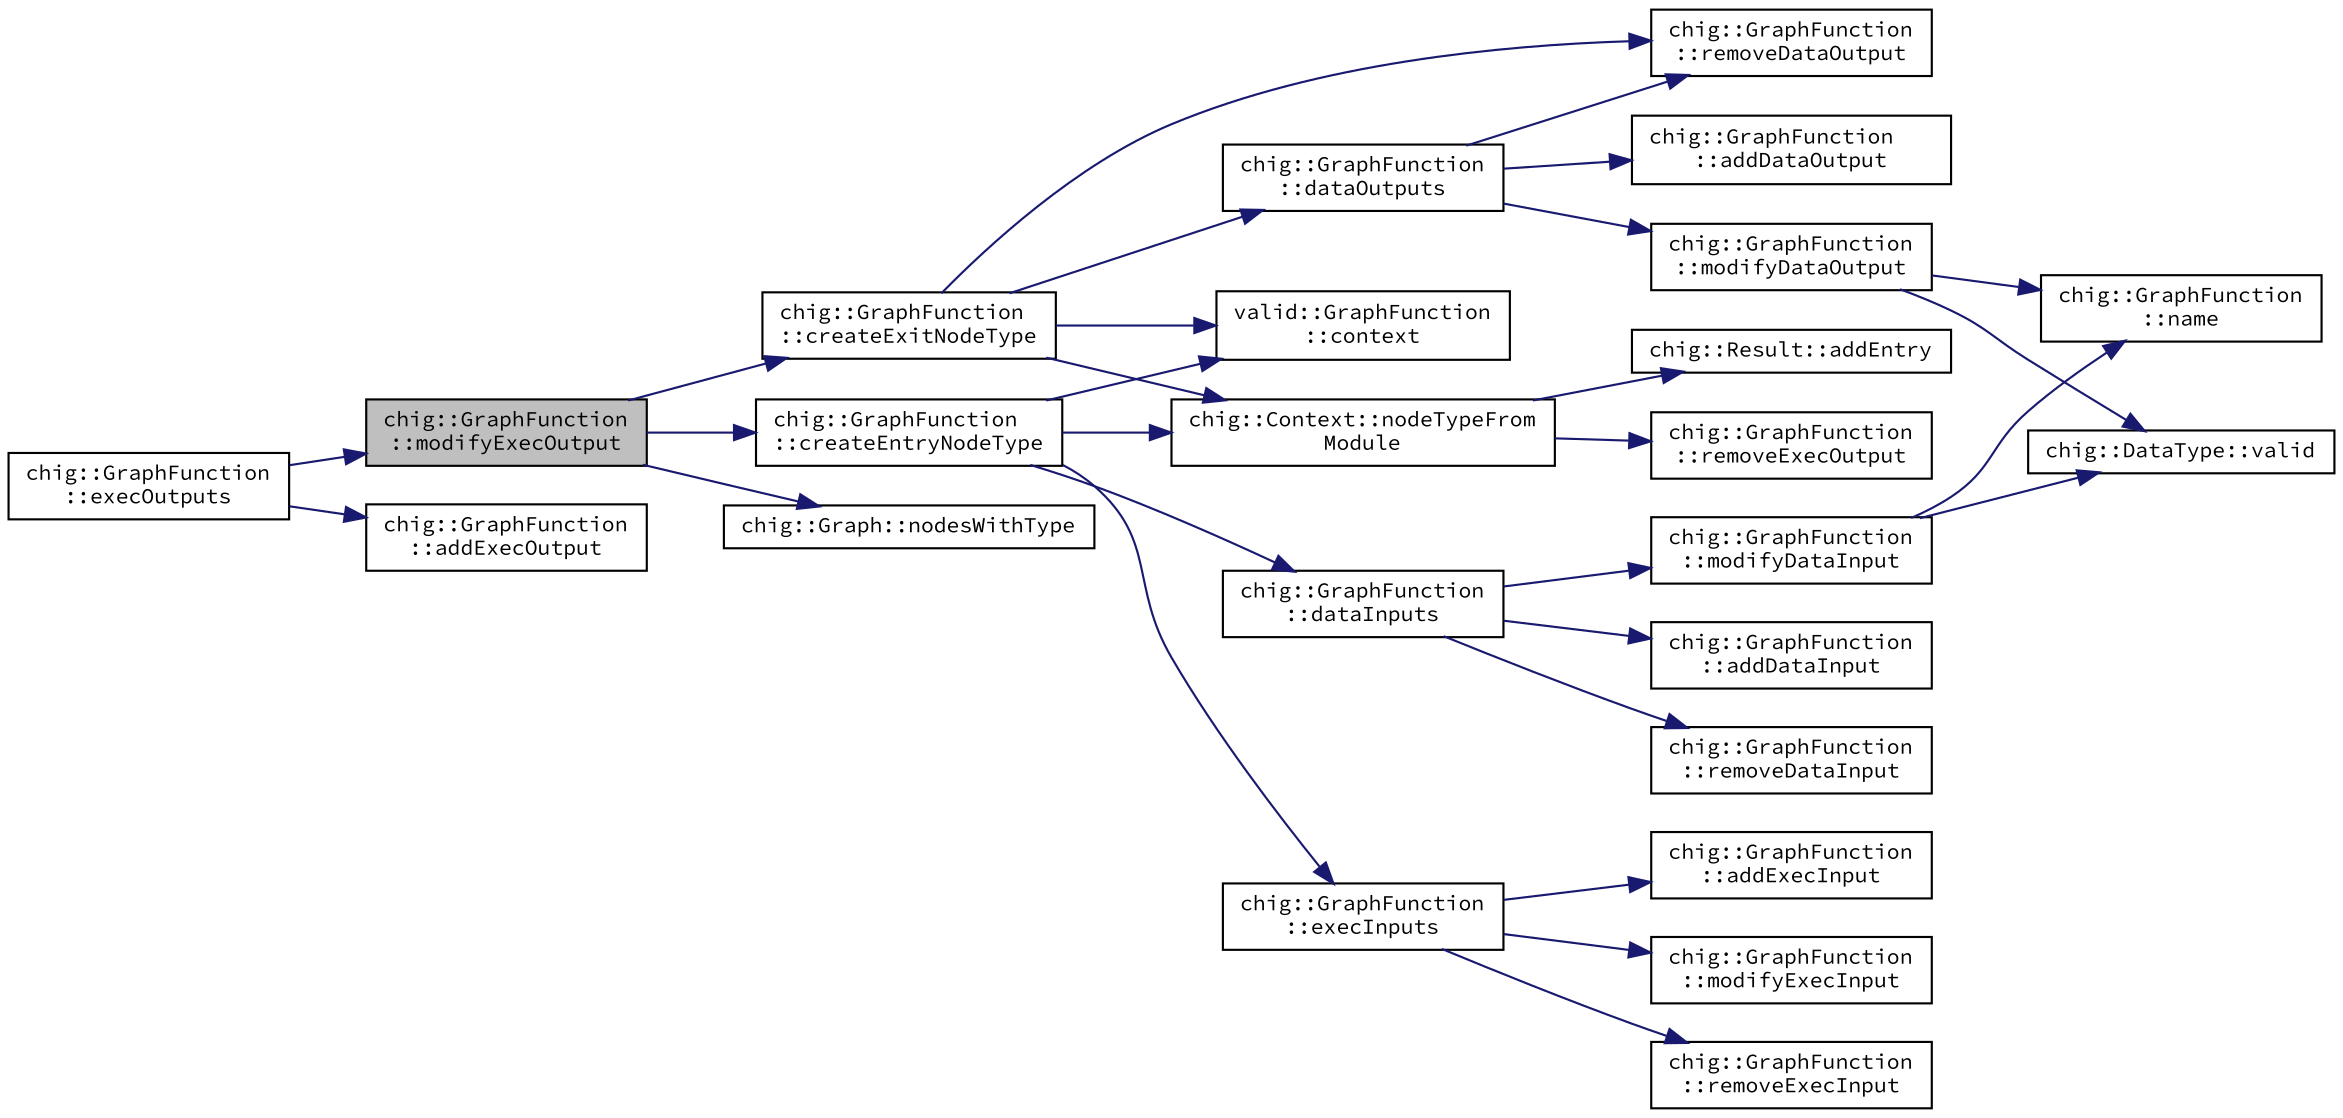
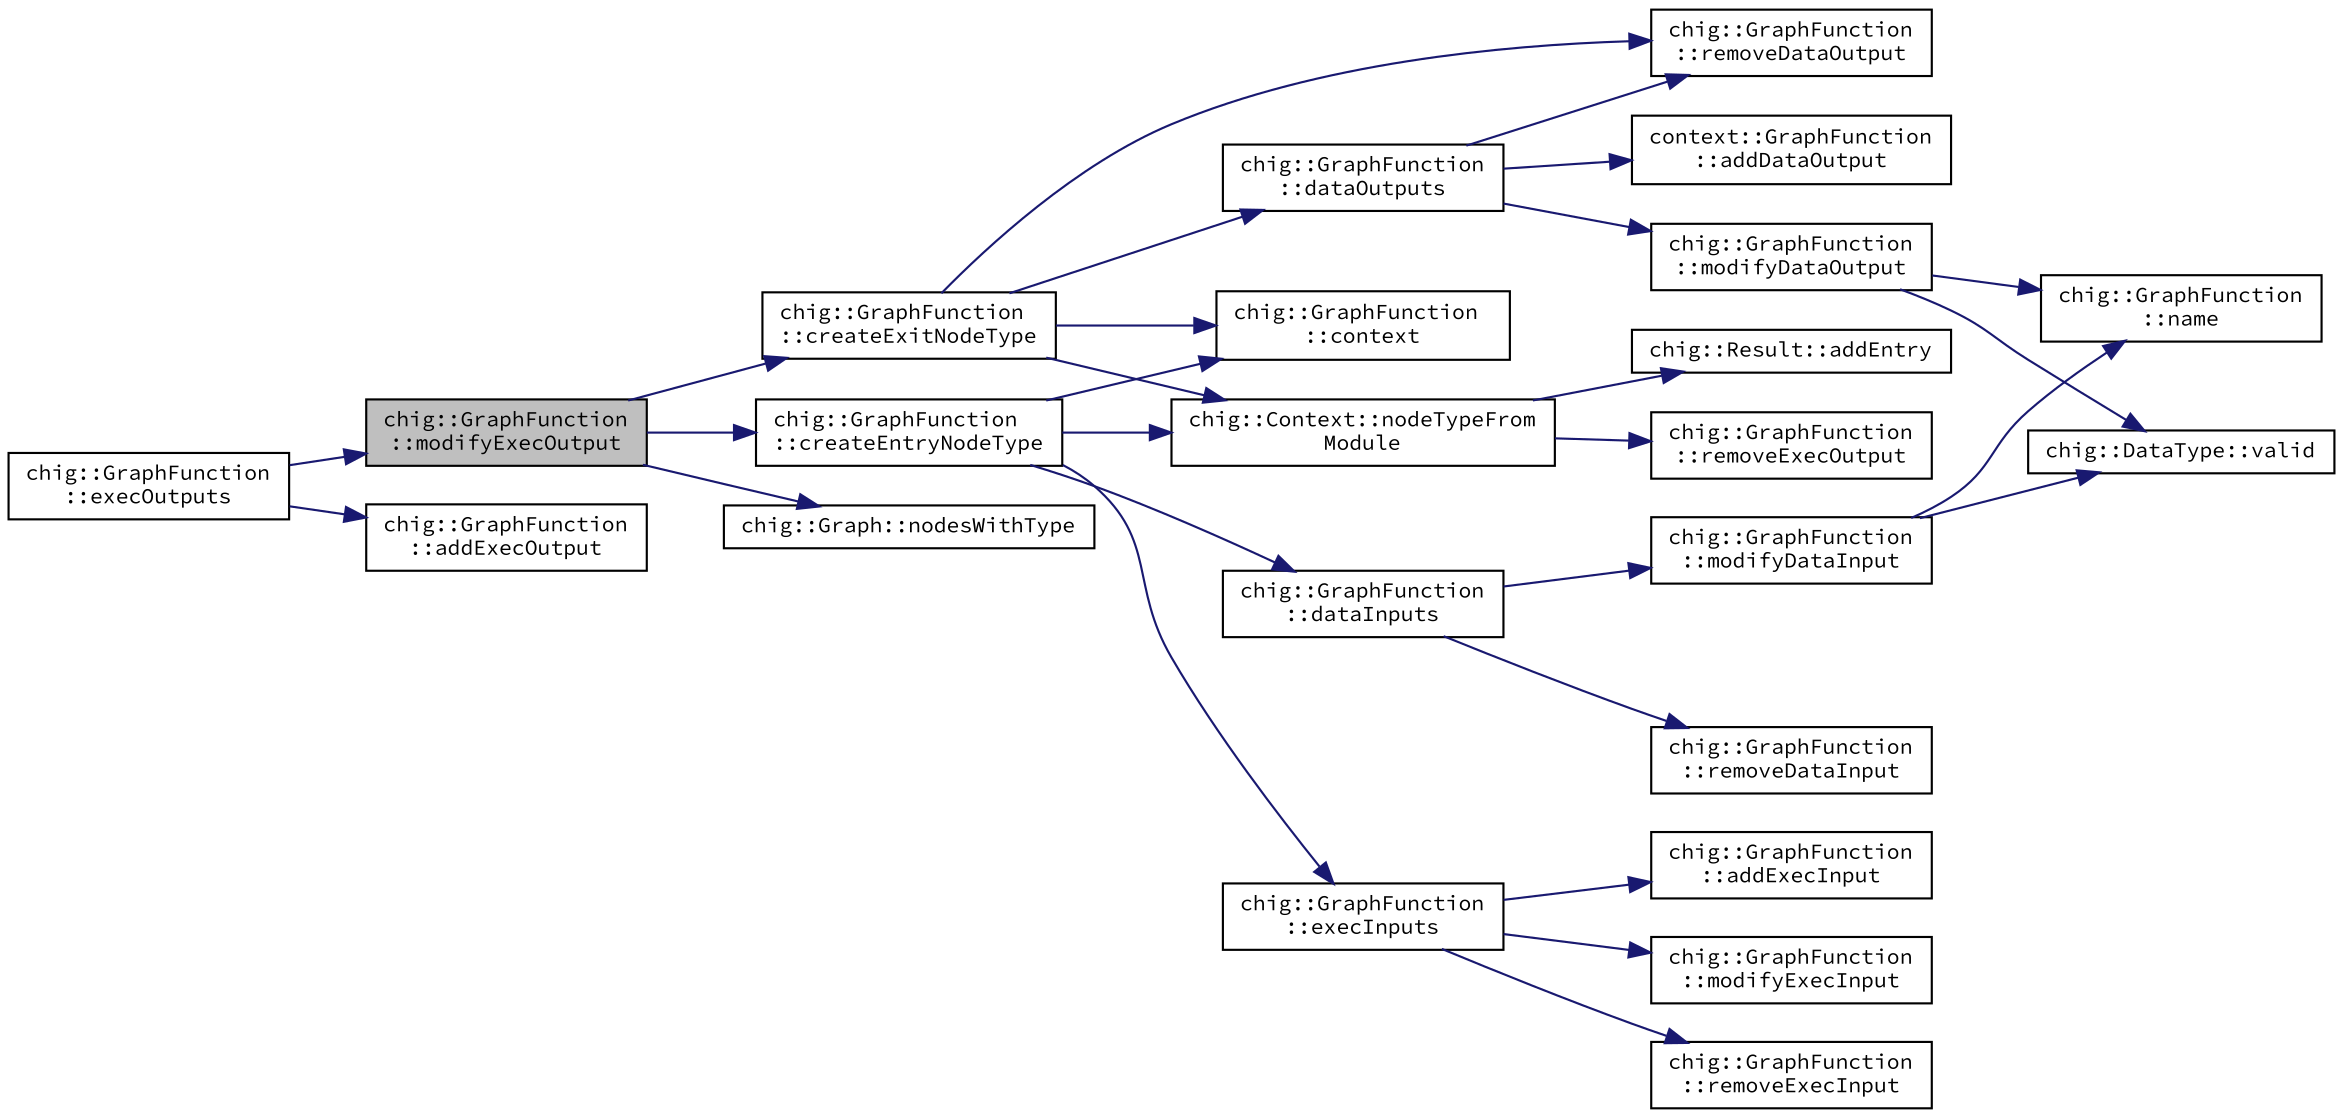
  digraph {
    fontname="Source Code Pro"
    rankdir=LR
    node [color=black fillcolor=white fontname="Source Code Pro" fontsize=10 shape=record style=filled]
    edge [color=midnightblue fontname="Source Code Pro" fontsize=10 labelfontname=Helvetica labelfontsize=10 style=solid]
    n1 [fillcolor=grey75 fontcolor=black height=0.2 label="chig::GraphFunction\l::modifyExecOutput" width=0.4]
    n2 [height=0.2 label="chig::GraphFunction\l::createEntryNodeType" width=0.4]
    n3 [height=0.2 label="chig::GraphFunction\l::createExitNodeType" width=0.4]
    n4 [height=0.2 label="chig::Graph::nodesWithType" width=0.4]
-   n5 [height=0.2 label="valid::GraphFunction\l::context" width=0.4]
+   n5 [height=0.2 label="chig::GraphFunction\l::context" width=0.4]
    n6 [height=0.2 label="chig::GraphFunction\l::dataInputs" width=0.4]
    n7 [height=0.2 label="chig::GraphFunction\l::execInputs" width=0.4]
    n8 [height=0.2 label="chig::Context::nodeTypeFrom\lModule" width=0.4]
    n9 [height=0.2 label="chig::GraphFunction\l::dataOutputs" width=0.4]
    n10 [height=0.2 label="chig::GraphFunction\l::removeDataOutput" width=0.4]
-   n11 [height=0.2 label="chig::GraphFunction\l::addDataInput" width=0.4]
    n12 [height=0.2 label="chig::GraphFunction\l::modifyDataInput" width=0.4]
    n13 [height=0.2 label="chig::GraphFunction\l::removeDataInput" width=0.4]
    n14 [height=0.2 label="chig::GraphFunction\l::addExecInput" width=0.4]
    n15 [height=0.2 label="chig::GraphFunction\l::modifyExecInput" width=0.4]
    n16 [height=0.2 label="chig::GraphFunction\l::removeExecInput" width=0.4]
    n17 [height=0.2 label="chig::Result::addEntry" width=0.4]
    n18 [height=0.2 label="chig::GraphFunction\l::removeExecOutput" width=0.4]
    n19 [height=0.2 label="chig::GraphFunction\l::name" width=0.4]
    n20 [height=0.2 label="chig::DataType::valid" width=0.4]
-   n21 [height=0.2 label="chig::GraphFunction\l::addDataOutput" width=0.4]
+   n21 [height=0.2 label="context::GraphFunction\l::addDataOutput" width=0.4]
    n22 [height=0.2 label="chig::GraphFunction\l::modifyDataOutput" width=0.4]
    n23 [height=0.2 label="chig::GraphFunction\l::execOutputs" width=0.4]
    n24 [height=0.2 label="chig::GraphFunction\l::addExecOutput" width=0.4]
    n1 -> n2
    n1 -> n3
    n1 -> n4
    n2 -> n5
    n2 -> n6
    n2 -> n7
    n2 -> n8
    n3 -> n5
    n3 -> n8
    n3 -> n9
    n3 -> n10
-   n6 -> n11
    n6 -> n12
    n6 -> n13
    n7 -> n14
    n7 -> n15
    n7 -> n16
    n8 -> n17
    n8 -> n18
    n9 -> n10
    n9 -> n21
    n9 -> n22
    n12 -> n19
    n12 -> n20
    n22 -> n19
    n22 -> n20
    n23 -> n1
    n23 -> n24
  }
